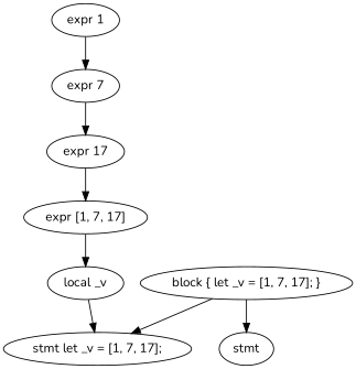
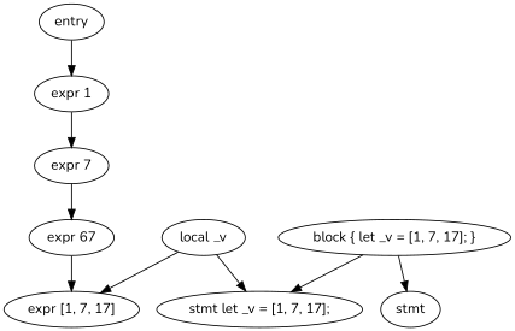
  digraph {
    fontname=Nunito
    node [fontname=Nunito]
    edge [fontname=Nunito]
+   n1 [label=entry]
    n2 [label="expr 1"]
    n3 [label="expr 7"]
    n4 [label=stmt]
-   n5 [label="expr 17"]
+   n5 [label="expr 67"]
    n6 [label="expr [1, 7, 17]"]
    n7 [label="local _v"]
    n8 [label="stmt let _v = [1, 7, 17];"]
    n9 [label="block { let _v = [1, 7, 17]; }"]
+   n1 -> n2
    n2 -> n3
    n3 -> n5
    n5 -> n6
-   n6 -> n7
+   n7 -> n6
    n7 -> n8
    n9 -> n4
    n9 -> n8
  }
